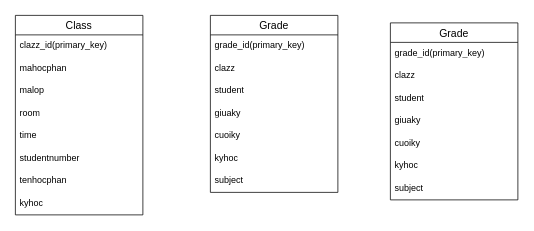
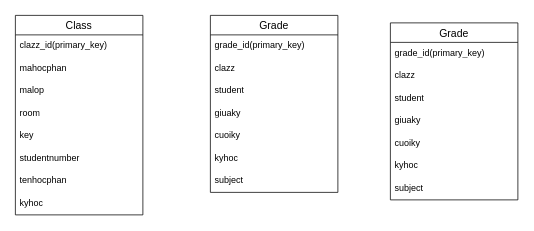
  <mxCell id="0" />
  <mxCell id="1" parent="0" />
  <mxCell id="2" value="Class" style="swimlane;fontStyle=0;childLayout=stackLayout;horizontal=1;startSize=26;horizontalStack=0;resizeParent=1;resizeParentMax=0;resizeLast=0;collapsible=1;marginBottom=0;align=center;fontSize=14;" parent="1" vertex="1"><mxGeometry x="20" y="20" width="170" height="266" as="geometry" /></mxCell>
  <mxCell id="3" value="clazz_id(primary_key)" style="text;strokeColor=none;fillColor=none;spacingLeft=4;spacingRight=4;overflow=hidden;rotatable=0;points=[[0,0.5],[1,0.5]];portConstraint=eastwest;fontSize=12;whiteSpace=wrap;html=1;" parent="2" vertex="1"><mxGeometry y="26" width="170" height="30" as="geometry" /></mxCell>
  <mxCell id="4" value="mahocphan&lt;div&gt;&lt;br&gt;&lt;/div&gt;" style="text;strokeColor=none;fillColor=none;spacingLeft=4;spacingRight=4;overflow=hidden;rotatable=0;points=[[0,0.5],[1,0.5]];portConstraint=eastwest;fontSize=12;whiteSpace=wrap;html=1;" parent="2" vertex="1"><mxGeometry y="56" width="170" height="30" as="geometry" /></mxCell>
  <mxCell id="5" value="malop" style="text;strokeColor=none;fillColor=none;spacingLeft=4;spacingRight=4;overflow=hidden;rotatable=0;points=[[0,0.5],[1,0.5]];portConstraint=eastwest;fontSize=12;whiteSpace=wrap;html=1;" parent="2" vertex="1"><mxGeometry y="86" width="170" height="30" as="geometry" /></mxCell>
  <mxCell id="6" value="room" style="text;strokeColor=none;fillColor=none;spacingLeft=4;spacingRight=4;overflow=hidden;rotatable=0;points=[[0,0.5],[1,0.5]];portConstraint=eastwest;fontSize=12;whiteSpace=wrap;html=1;" parent="2" vertex="1"><mxGeometry y="116" width="170" height="30" as="geometry" /></mxCell>
- <mxCell id="7" value="time" style="text;strokeColor=none;fillColor=none;spacingLeft=4;spacingRight=4;overflow=hidden;rotatable=0;points=[[0,0.5],[1,0.5]];portConstraint=eastwest;fontSize=12;whiteSpace=wrap;html=1;" parent="2" vertex="1"><mxGeometry y="146" width="170" height="30" as="geometry" /></mxCell>
+ <mxCell id="7" value="key" style="text;strokeColor=none;fillColor=none;spacingLeft=4;spacingRight=4;overflow=hidden;rotatable=0;points=[[0,0.5],[1,0.5]];portConstraint=eastwest;fontSize=12;whiteSpace=wrap;html=1;" parent="2" vertex="1"><mxGeometry y="146" width="170" height="30" as="geometry" /></mxCell>
  <mxCell id="8" value="studentnumber" style="text;strokeColor=none;fillColor=none;spacingLeft=4;spacingRight=4;overflow=hidden;rotatable=0;points=[[0,0.5],[1,0.5]];portConstraint=eastwest;fontSize=12;whiteSpace=wrap;html=1;" parent="2" vertex="1"><mxGeometry y="176" width="170" height="30" as="geometry" /></mxCell>
  <mxCell id="9" value="tenhocphan" style="text;strokeColor=none;fillColor=none;spacingLeft=4;spacingRight=4;overflow=hidden;rotatable=0;points=[[0,0.5],[1,0.5]];portConstraint=eastwest;fontSize=12;whiteSpace=wrap;html=1;" parent="2" vertex="1"><mxGeometry y="206" width="170" height="30" as="geometry" /></mxCell>
  <mxCell id="10" value="kyhoc" style="text;strokeColor=none;fillColor=none;spacingLeft=4;spacingRight=4;overflow=hidden;rotatable=0;points=[[0,0.5],[1,0.5]];portConstraint=eastwest;fontSize=12;whiteSpace=wrap;html=1;" parent="2" vertex="1"><mxGeometry y="236" width="170" height="30" as="geometry" /></mxCell>
  <mxCell id="11" value="Grade" style="swimlane;fontStyle=0;childLayout=stackLayout;horizontal=1;startSize=26;horizontalStack=0;resizeParent=1;resizeParentMax=0;resizeLast=0;collapsible=1;marginBottom=0;align=center;fontSize=14;" parent="1" vertex="1"><mxGeometry x="280" y="20" width="170" height="236" as="geometry" /></mxCell>
  <mxCell id="12" value="grade_id(primary_key)" style="text;strokeColor=none;fillColor=none;spacingLeft=4;spacingRight=4;overflow=hidden;rotatable=0;points=[[0,0.5],[1,0.5]];portConstraint=eastwest;fontSize=12;whiteSpace=wrap;html=1;" parent="11" vertex="1"><mxGeometry y="26" width="170" height="30" as="geometry" /></mxCell>
  <mxCell id="13" value="clazz" style="text;strokeColor=none;fillColor=none;spacingLeft=4;spacingRight=4;overflow=hidden;rotatable=0;points=[[0,0.5],[1,0.5]];portConstraint=eastwest;fontSize=12;whiteSpace=wrap;html=1;" parent="11" vertex="1"><mxGeometry y="56" width="170" height="30" as="geometry" /></mxCell>
  <mxCell id="14" value="student" style="text;strokeColor=none;fillColor=none;spacingLeft=4;spacingRight=4;overflow=hidden;rotatable=0;points=[[0,0.5],[1,0.5]];portConstraint=eastwest;fontSize=12;whiteSpace=wrap;html=1;" parent="11" vertex="1"><mxGeometry y="86" width="170" height="30" as="geometry" /></mxCell>
  <mxCell id="15" value="giuaky" style="text;strokeColor=none;fillColor=none;spacingLeft=4;spacingRight=4;overflow=hidden;rotatable=0;points=[[0,0.5],[1,0.5]];portConstraint=eastwest;fontSize=12;whiteSpace=wrap;html=1;" parent="11" vertex="1"><mxGeometry y="116" width="170" height="30" as="geometry" /></mxCell>
  <mxCell id="16" value="cuoiky" style="text;strokeColor=none;fillColor=none;spacingLeft=4;spacingRight=4;overflow=hidden;rotatable=0;points=[[0,0.5],[1,0.5]];portConstraint=eastwest;fontSize=12;whiteSpace=wrap;html=1;" parent="11" vertex="1"><mxGeometry y="146" width="170" height="30" as="geometry" /></mxCell>
  <mxCell id="17" value="kyhoc" style="text;strokeColor=none;fillColor=none;spacingLeft=4;spacingRight=4;overflow=hidden;rotatable=0;points=[[0,0.5],[1,0.5]];portConstraint=eastwest;fontSize=12;whiteSpace=wrap;html=1;" parent="11" vertex="1"><mxGeometry y="176" width="170" height="30" as="geometry" /></mxCell>
  <mxCell id="18" value="subject" style="text;strokeColor=none;fillColor=none;spacingLeft=4;spacingRight=4;overflow=hidden;rotatable=0;points=[[0,0.5],[1,0.5]];portConstraint=eastwest;fontSize=12;whiteSpace=wrap;html=1;" parent="11" vertex="1"><mxGeometry y="206" width="170" height="30" as="geometry" /></mxCell>
  <mxCell id="19" value="Grade" style="swimlane;fontStyle=0;childLayout=stackLayout;horizontal=1;startSize=26;horizontalStack=0;resizeParent=1;resizeParentMax=0;resizeLast=0;collapsible=1;marginBottom=0;align=center;fontSize=14;" vertex="1" parent="1"><mxGeometry x="520" y="30" width="170" height="236" as="geometry" /></mxCell>
  <mxCell id="20" value="grade_id(primary_key)" style="text;strokeColor=none;fillColor=none;spacingLeft=4;spacingRight=4;overflow=hidden;rotatable=0;points=[[0,0.5],[1,0.5]];portConstraint=eastwest;fontSize=12;whiteSpace=wrap;html=1;" vertex="1" parent="19"><mxGeometry y="26" width="170" height="30" as="geometry" /></mxCell>
  <mxCell id="21" value="clazz" style="text;strokeColor=none;fillColor=none;spacingLeft=4;spacingRight=4;overflow=hidden;rotatable=0;points=[[0,0.5],[1,0.5]];portConstraint=eastwest;fontSize=12;whiteSpace=wrap;html=1;" vertex="1" parent="19"><mxGeometry y="56" width="170" height="30" as="geometry" /></mxCell>
  <mxCell id="22" value="student" style="text;strokeColor=none;fillColor=none;spacingLeft=4;spacingRight=4;overflow=hidden;rotatable=0;points=[[0,0.5],[1,0.5]];portConstraint=eastwest;fontSize=12;whiteSpace=wrap;html=1;" vertex="1" parent="19"><mxGeometry y="86" width="170" height="30" as="geometry" /></mxCell>
  <mxCell id="23" value="giuaky" style="text;strokeColor=none;fillColor=none;spacingLeft=4;spacingRight=4;overflow=hidden;rotatable=0;points=[[0,0.5],[1,0.5]];portConstraint=eastwest;fontSize=12;whiteSpace=wrap;html=1;" vertex="1" parent="19"><mxGeometry y="116" width="170" height="30" as="geometry" /></mxCell>
  <mxCell id="24" value="cuoiky" style="text;strokeColor=none;fillColor=none;spacingLeft=4;spacingRight=4;overflow=hidden;rotatable=0;points=[[0,0.5],[1,0.5]];portConstraint=eastwest;fontSize=12;whiteSpace=wrap;html=1;" vertex="1" parent="19"><mxGeometry y="146" width="170" height="30" as="geometry" /></mxCell>
  <mxCell id="25" value="kyhoc" style="text;strokeColor=none;fillColor=none;spacingLeft=4;spacingRight=4;overflow=hidden;rotatable=0;points=[[0,0.5],[1,0.5]];portConstraint=eastwest;fontSize=12;whiteSpace=wrap;html=1;" vertex="1" parent="19"><mxGeometry y="176" width="170" height="30" as="geometry" /></mxCell>
  <mxCell id="26" value="subject" style="text;strokeColor=none;fillColor=none;spacingLeft=4;spacingRight=4;overflow=hidden;rotatable=0;points=[[0,0.5],[1,0.5]];portConstraint=eastwest;fontSize=12;whiteSpace=wrap;html=1;" vertex="1" parent="19"><mxGeometry y="206" width="170" height="30" as="geometry" /></mxCell>
